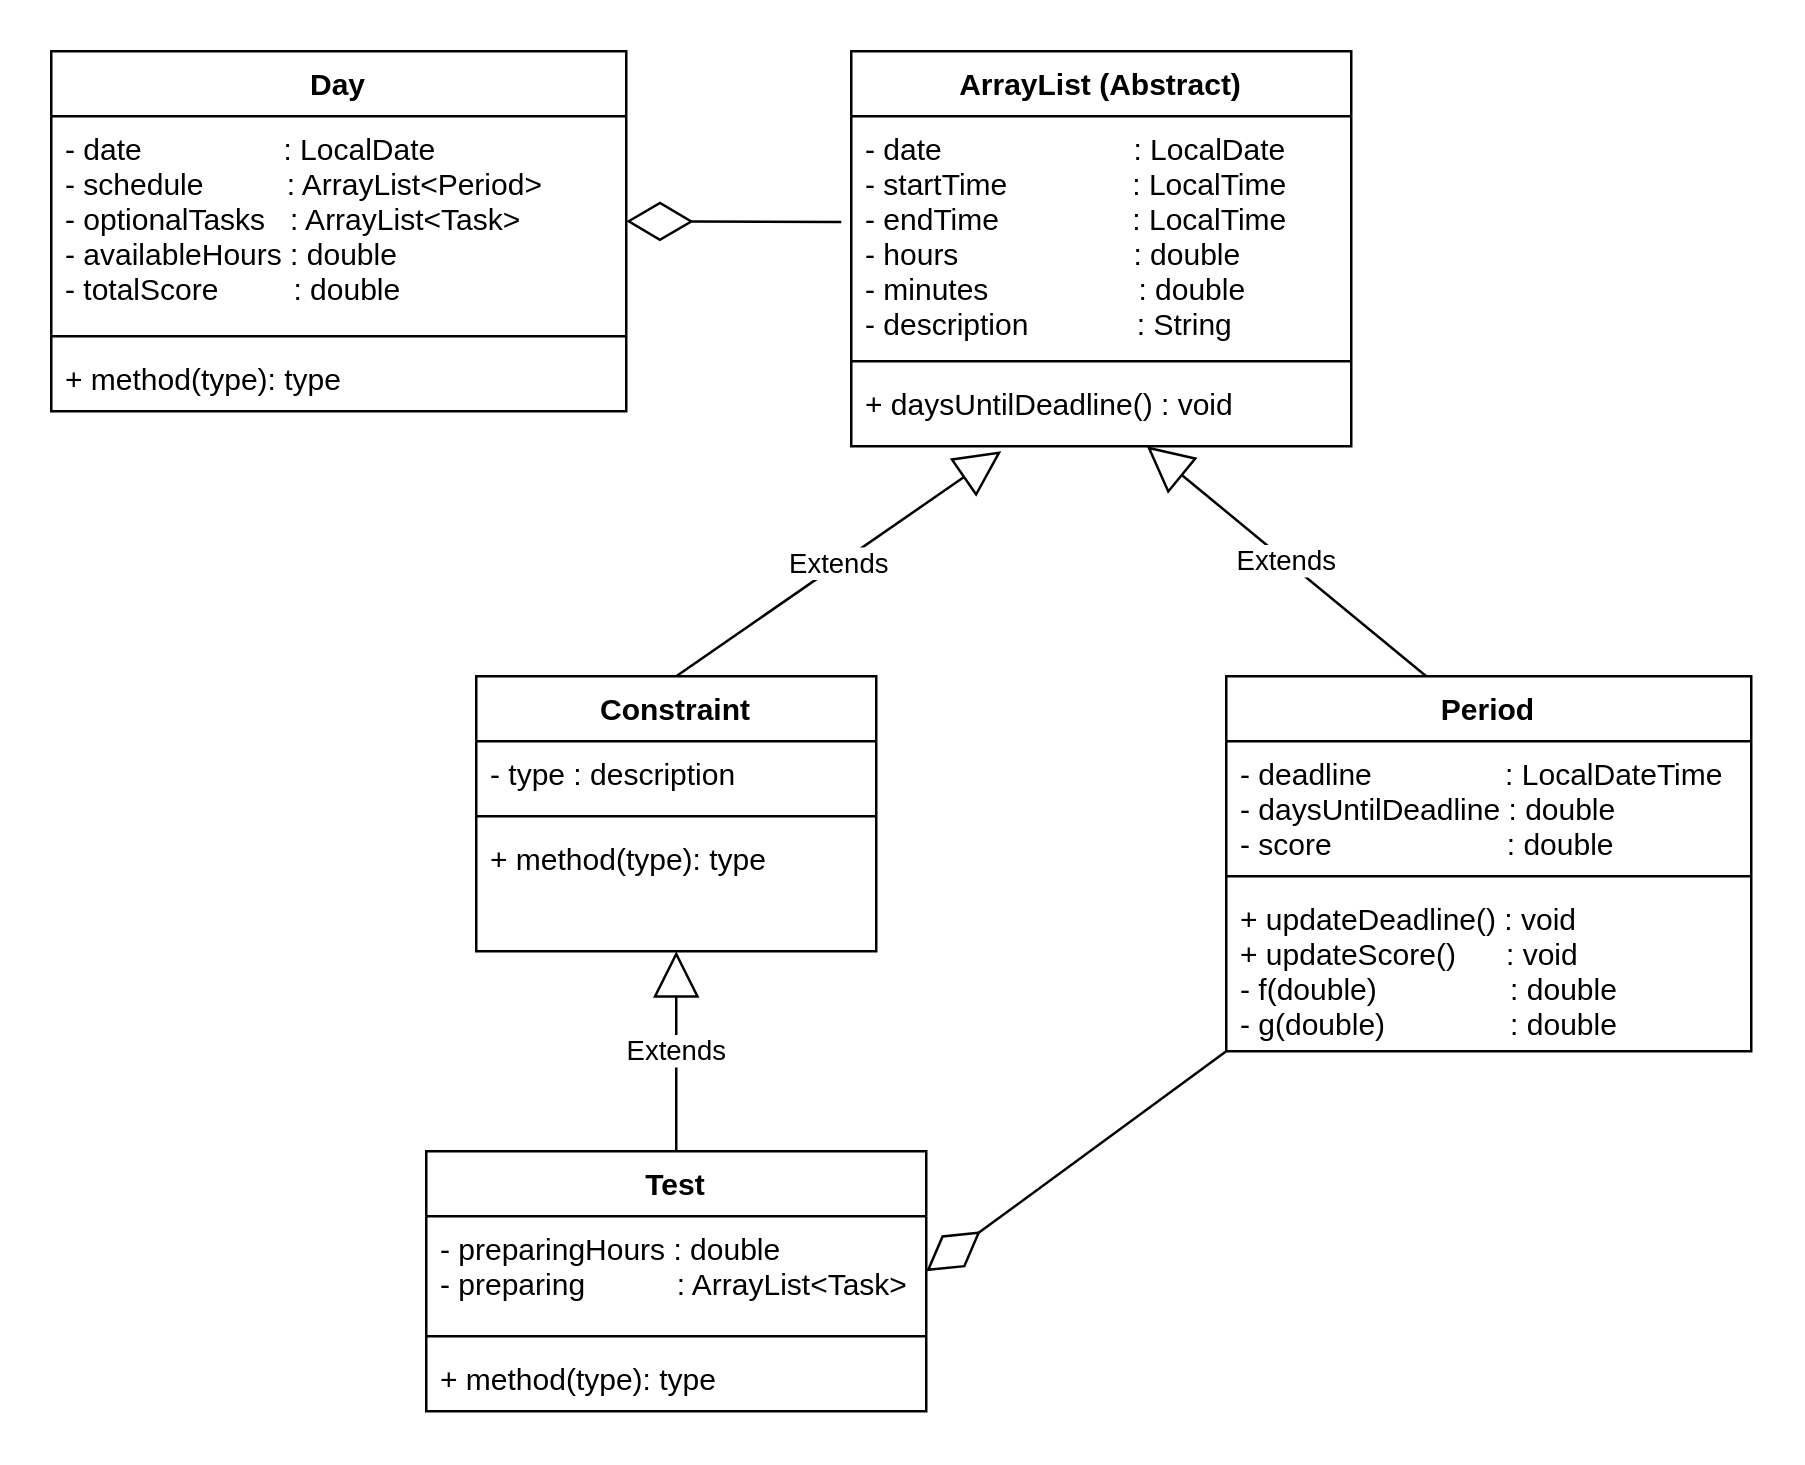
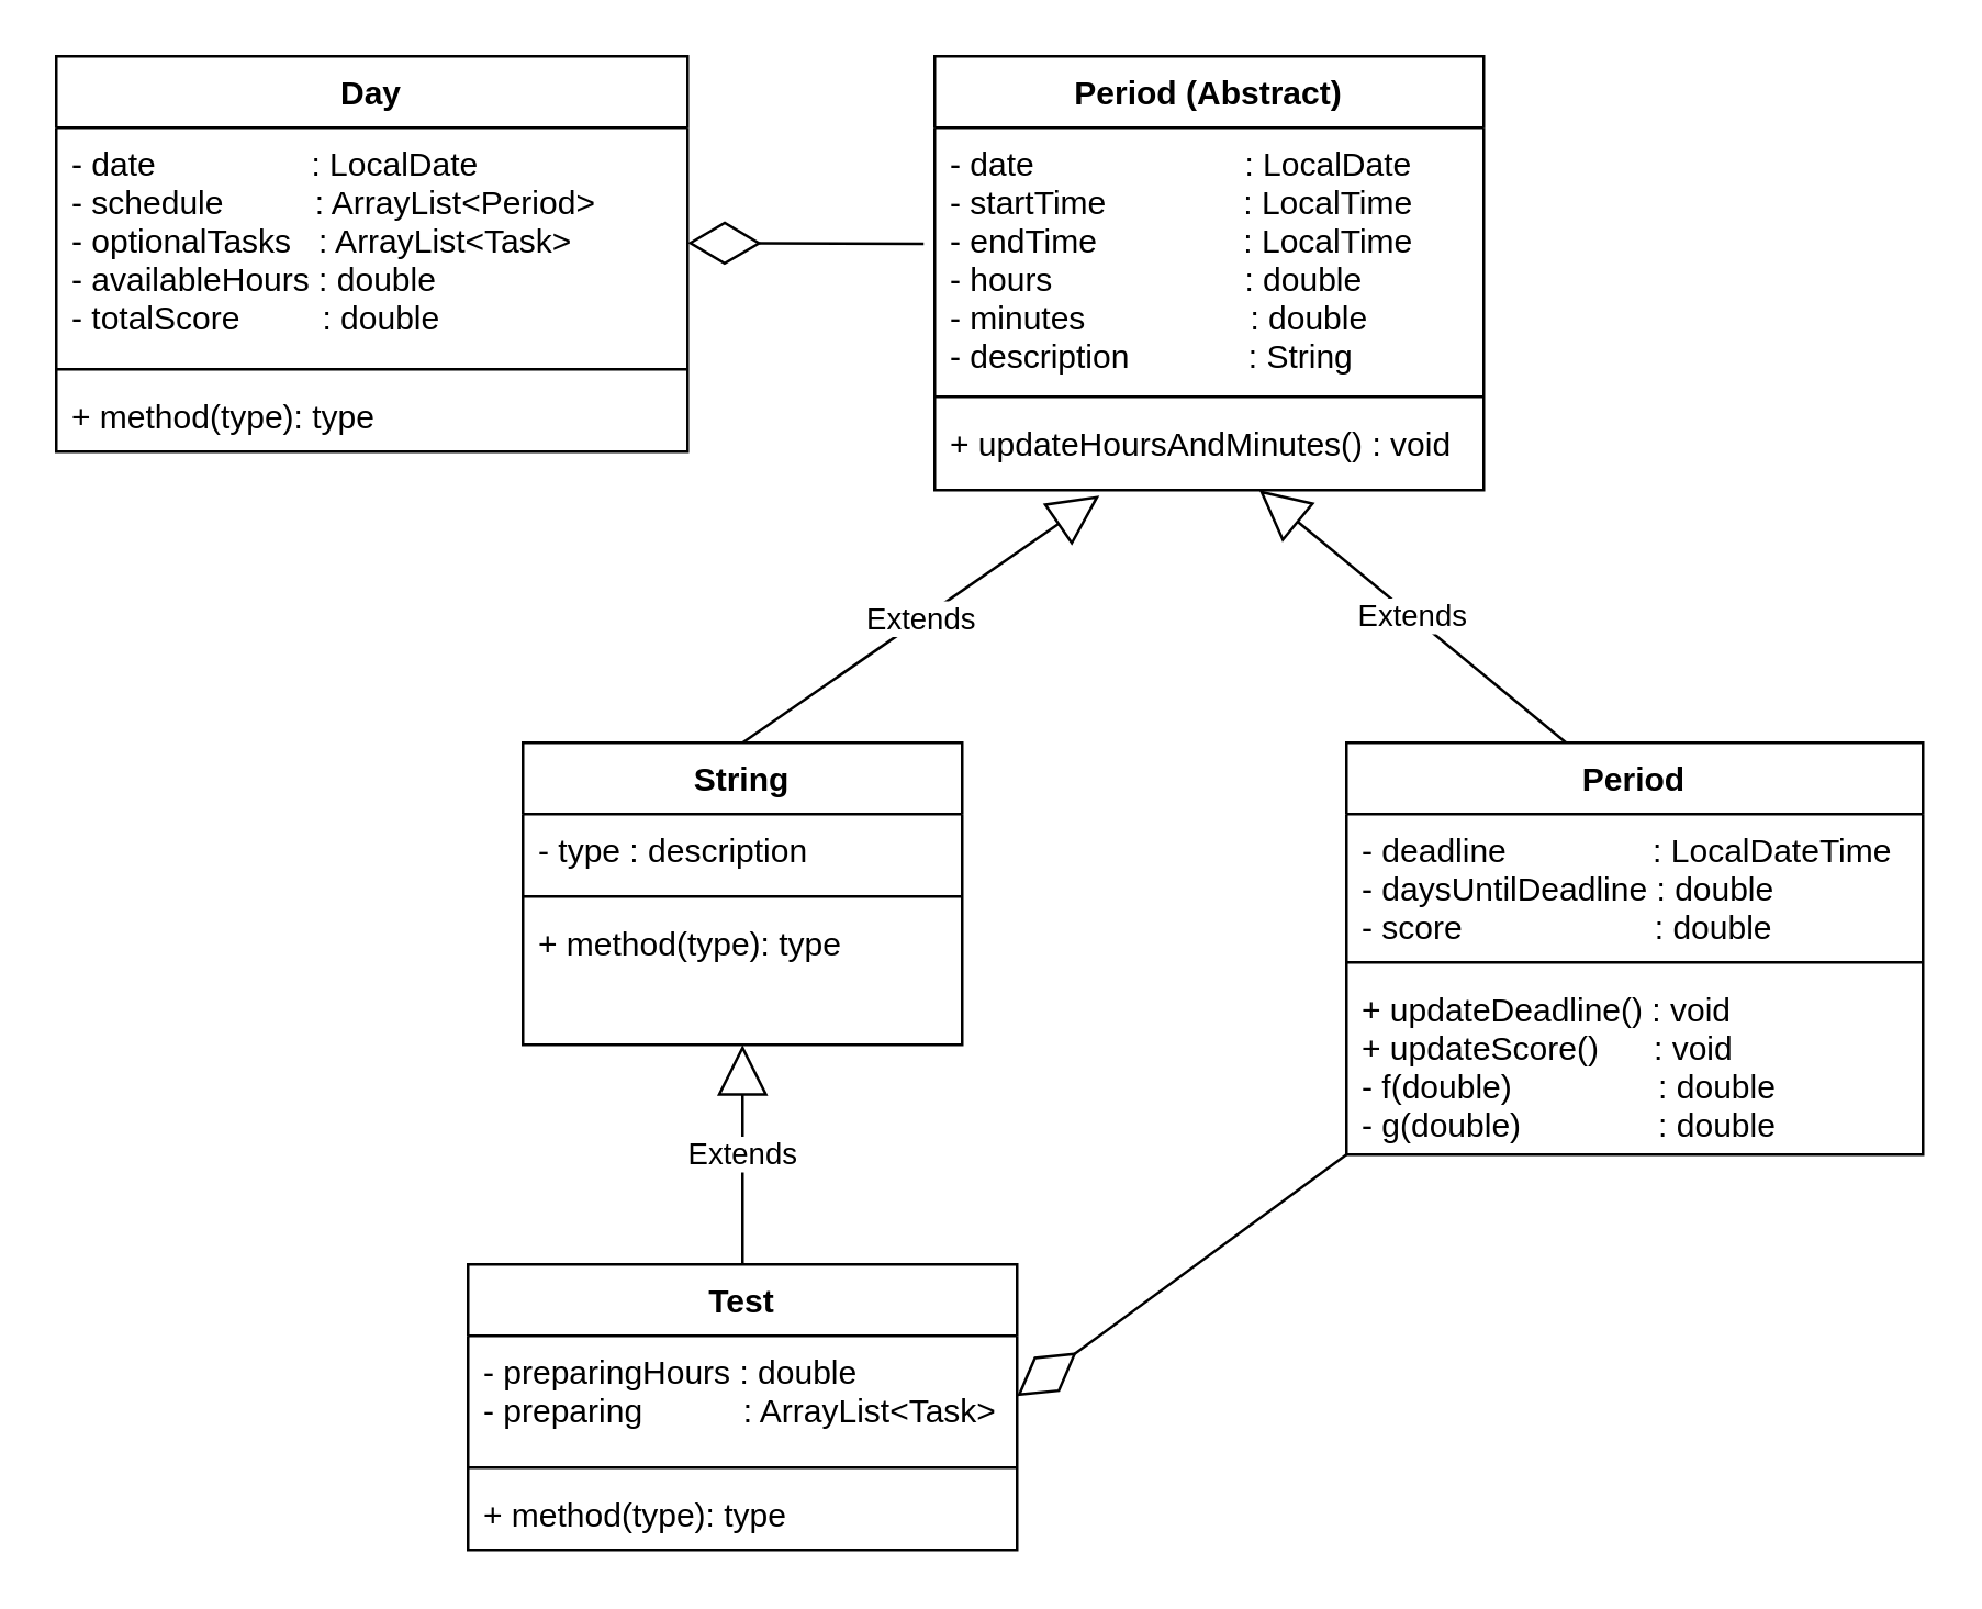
  <mxCell id="0" />
  <mxCell id="1" parent="0" />
- <mxCell id="2" value="ArrayList (Abstract)" style="swimlane;fontStyle=1;align=center;verticalAlign=top;childLayout=stackLayout;horizontal=1;startSize=26;horizontalStack=0;resizeParent=1;resizeParentMax=0;resizeLast=0;collapsible=1;marginBottom=0;" parent="1" vertex="1"><mxGeometry x="340" y="20" width="200" height="158" as="geometry" /></mxCell>
+ <mxCell id="2" value="Period (Abstract)" style="swimlane;fontStyle=1;align=center;verticalAlign=top;childLayout=stackLayout;horizontal=1;startSize=26;horizontalStack=0;resizeParent=1;resizeParentMax=0;resizeLast=0;collapsible=1;marginBottom=0;" parent="1" vertex="1"><mxGeometry x="340" y="20" width="200" height="158" as="geometry" /></mxCell>
  <mxCell id="3" value="- date                       : LocalDate&#10;- startTime               : LocalTime&#10;- endTime                : LocalTime&#10;- hours                     : double&#10;- minutes                  : double&#10;- description             : String " style="text;strokeColor=none;fillColor=none;align=left;verticalAlign=top;spacingLeft=4;spacingRight=4;overflow=hidden;rotatable=0;points=[[0,0.5],[1,0.5]];portConstraint=eastwest;" parent="2" vertex="1"><mxGeometry y="26" width="200" height="94" as="geometry" /></mxCell>
  <mxCell id="4" value="" style="line;strokeWidth=1;fillColor=none;align=left;verticalAlign=middle;spacingTop=-1;spacingLeft=3;spacingRight=3;rotatable=0;labelPosition=right;points=[];portConstraint=eastwest;strokeColor=inherit;" parent="2" vertex="1"><mxGeometry y="120" width="200" height="8" as="geometry" /></mxCell>
- <mxCell id="5" value="+ daysUntilDeadline() : void" style="text;strokeColor=none;fillColor=none;align=left;verticalAlign=top;spacingLeft=4;spacingRight=4;overflow=hidden;rotatable=0;points=[[0,0.5],[1,0.5]];portConstraint=eastwest;" parent="2" vertex="1"><mxGeometry y="128" width="200" height="30" as="geometry" /></mxCell>
+ <mxCell id="5" value="+ updateHoursAndMinutes() : void" style="text;strokeColor=none;fillColor=none;align=left;verticalAlign=top;spacingLeft=4;spacingRight=4;overflow=hidden;rotatable=0;points=[[0,0.5],[1,0.5]];portConstraint=eastwest;" parent="2" vertex="1"><mxGeometry y="128" width="200" height="30" as="geometry" /></mxCell>
  <mxCell id="6" value="Extends" style="endArrow=block;endSize=16;endFill=0;html=1;rounded=0;" parent="1" target="5" edge="1"><mxGeometry width="160" relative="1" as="geometry"><mxPoint x="570" y="270" as="sourcePoint" /><mxPoint x="530" y="120" as="targetPoint" /></mxGeometry></mxCell>
  <mxCell id="7" value="Period" style="swimlane;fontStyle=1;align=center;verticalAlign=top;childLayout=stackLayout;horizontal=1;startSize=26;horizontalStack=0;resizeParent=1;resizeParentMax=0;resizeLast=0;collapsible=1;marginBottom=0;" parent="1" vertex="1"><mxGeometry x="490" y="270" width="210" height="150" as="geometry" /></mxCell>
  <mxCell id="8" value="- deadline                : LocalDateTime&#10;- daysUntilDeadline : double&#10;- score                     : double" style="text;strokeColor=none;fillColor=none;align=left;verticalAlign=top;spacingLeft=4;spacingRight=4;overflow=hidden;rotatable=0;points=[[0,0.5],[1,0.5]];portConstraint=eastwest;" parent="7" vertex="1"><mxGeometry y="26" width="210" height="50" as="geometry" /></mxCell>
  <mxCell id="9" value="" style="line;strokeWidth=1;fillColor=none;align=left;verticalAlign=middle;spacingTop=-1;spacingLeft=3;spacingRight=3;rotatable=0;labelPosition=right;points=[];portConstraint=eastwest;strokeColor=inherit;" parent="7" vertex="1"><mxGeometry y="76" width="210" height="8" as="geometry" /></mxCell>
  <mxCell id="10" value="+ updateDeadline() : void&#10;+ updateScore()      : void&#10;- f(double)                : double&#10;- g(double)               : double" style="text;strokeColor=none;fillColor=none;align=left;verticalAlign=top;spacingLeft=4;spacingRight=4;overflow=hidden;rotatable=0;points=[[0,0.5],[1,0.5]];portConstraint=eastwest;" parent="7" vertex="1"><mxGeometry y="84" width="210" height="66" as="geometry" /></mxCell>
  <mxCell id="11" value="Extends" style="endArrow=block;endSize=16;endFill=0;html=1;rounded=0;" parent="1" edge="1"><mxGeometry width="160" relative="1" as="geometry"><mxPoint x="270" y="270" as="sourcePoint" /><mxPoint x="400" y="180" as="targetPoint" /></mxGeometry></mxCell>
- <mxCell id="12" value="Constraint" style="swimlane;fontStyle=1;align=center;verticalAlign=top;childLayout=stackLayout;horizontal=1;startSize=26;horizontalStack=0;resizeParent=1;resizeParentMax=0;resizeLast=0;collapsible=1;marginBottom=0;" parent="1" vertex="1"><mxGeometry x="190" y="270" width="160" height="110" as="geometry" /></mxCell>
+ <mxCell id="12" value="String" style="swimlane;fontStyle=1;align=center;verticalAlign=top;childLayout=stackLayout;horizontal=1;startSize=26;horizontalStack=0;resizeParent=1;resizeParentMax=0;resizeLast=0;collapsible=1;marginBottom=0;" parent="1" vertex="1"><mxGeometry x="190" y="270" width="160" height="110" as="geometry" /></mxCell>
  <mxCell id="13" value="- type : description&#10; " style="text;strokeColor=none;fillColor=none;align=left;verticalAlign=top;spacingLeft=4;spacingRight=4;overflow=hidden;rotatable=0;points=[[0,0.5],[1,0.5]];portConstraint=eastwest;" parent="12" vertex="1"><mxGeometry y="26" width="160" height="26" as="geometry" /></mxCell>
  <mxCell id="14" value="" style="line;strokeWidth=1;fillColor=none;align=left;verticalAlign=middle;spacingTop=-1;spacingLeft=3;spacingRight=3;rotatable=0;labelPosition=right;points=[];portConstraint=eastwest;strokeColor=inherit;" parent="12" vertex="1"><mxGeometry y="52" width="160" height="8" as="geometry" /></mxCell>
  <mxCell id="15" value="+ method(type): type" style="text;strokeColor=none;fillColor=none;align=left;verticalAlign=top;spacingLeft=4;spacingRight=4;overflow=hidden;rotatable=0;points=[[0,0.5],[1,0.5]];portConstraint=eastwest;" parent="12" vertex="1"><mxGeometry y="60" width="160" height="50" as="geometry" /></mxCell>
  <mxCell id="16" value="" style="endArrow=diamondThin;endFill=0;endSize=24;html=1;rounded=0;exitX=-0.02;exitY=0.45;exitDx=0;exitDy=0;exitPerimeter=0;entryX=1;entryY=0.5;entryDx=0;entryDy=0;" parent="1" source="3" edge="1" target="18"><mxGeometry width="160" relative="1" as="geometry"><mxPoint x="330" y="88" as="sourcePoint" /><mxPoint x="210" y="88" as="targetPoint" /></mxGeometry></mxCell>
  <mxCell id="17" value="Day" style="swimlane;fontStyle=1;align=center;verticalAlign=top;childLayout=stackLayout;horizontal=1;startSize=26;horizontalStack=0;resizeParent=1;resizeParentMax=0;resizeLast=0;collapsible=1;marginBottom=0;" parent="1" vertex="1"><mxGeometry x="20" y="20" width="230" height="144" as="geometry" /></mxCell>
  <mxCell id="18" value="- date                 : LocalDate&#10;- schedule          : ArrayList&lt;Period&gt;&#10;- optionalTasks   : ArrayList&lt;Task&gt;&#10;- availableHours : double&#10;- totalScore         : double" style="text;strokeColor=none;fillColor=none;align=left;verticalAlign=top;spacingLeft=4;spacingRight=4;overflow=hidden;rotatable=0;points=[[0,0.5],[1,0.5]];portConstraint=eastwest;" parent="17" vertex="1"><mxGeometry y="26" width="230" height="84" as="geometry" /></mxCell>
  <mxCell id="19" value="" style="line;strokeWidth=1;fillColor=none;align=left;verticalAlign=middle;spacingTop=-1;spacingLeft=3;spacingRight=3;rotatable=0;labelPosition=right;points=[];portConstraint=eastwest;strokeColor=inherit;" parent="17" vertex="1"><mxGeometry y="110" width="230" height="8" as="geometry" /></mxCell>
  <mxCell id="20" value="+ method(type): type" style="text;strokeColor=none;fillColor=none;align=left;verticalAlign=top;spacingLeft=4;spacingRight=4;overflow=hidden;rotatable=0;points=[[0,0.5],[1,0.5]];portConstraint=eastwest;" parent="17" vertex="1"><mxGeometry y="118" width="230" height="26" as="geometry" /></mxCell>
  <mxCell id="21" value="Test" style="swimlane;fontStyle=1;align=center;verticalAlign=top;childLayout=stackLayout;horizontal=1;startSize=26;horizontalStack=0;resizeParent=1;resizeParentMax=0;resizeLast=0;collapsible=1;marginBottom=0;" parent="1" vertex="1"><mxGeometry x="170" y="460" width="200" height="104" as="geometry" /></mxCell>
  <mxCell id="22" value="- preparingHours : double&#10;- preparing           : ArrayList&lt;Task&gt;" style="text;strokeColor=none;fillColor=none;align=left;verticalAlign=top;spacingLeft=4;spacingRight=4;overflow=hidden;rotatable=0;points=[[0,0.5],[1,0.5]];portConstraint=eastwest;" parent="21" vertex="1"><mxGeometry y="26" width="200" height="44" as="geometry" /></mxCell>
  <mxCell id="23" value="" style="line;strokeWidth=1;fillColor=none;align=left;verticalAlign=middle;spacingTop=-1;spacingLeft=3;spacingRight=3;rotatable=0;labelPosition=right;points=[];portConstraint=eastwest;strokeColor=inherit;" parent="21" vertex="1"><mxGeometry y="70" width="200" height="8" as="geometry" /></mxCell>
  <mxCell id="24" value="+ method(type): type" style="text;strokeColor=none;fillColor=none;align=left;verticalAlign=top;spacingLeft=4;spacingRight=4;overflow=hidden;rotatable=0;points=[[0,0.5],[1,0.5]];portConstraint=eastwest;" parent="21" vertex="1"><mxGeometry y="78" width="200" height="26" as="geometry" /></mxCell>
  <mxCell id="25" value="Extends" style="endArrow=block;endSize=16;endFill=0;html=1;rounded=0;exitX=0.5;exitY=0;exitDx=0;exitDy=0;" parent="1" source="21" edge="1"><mxGeometry width="160" relative="1" as="geometry"><mxPoint x="269.74" y="436" as="sourcePoint" /><mxPoint x="270" y="380" as="targetPoint" /></mxGeometry></mxCell>
  <mxCell id="26" value="" style="endArrow=diamondThin;endFill=0;endSize=24;html=1;rounded=0;entryX=1;entryY=0.5;entryDx=0;entryDy=0;" edge="1" parent="1" target="22"><mxGeometry width="160" relative="1" as="geometry"><mxPoint x="490" y="420" as="sourcePoint" /><mxPoint x="390" y="510" as="targetPoint" /></mxGeometry></mxCell>
